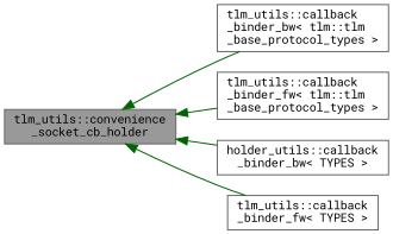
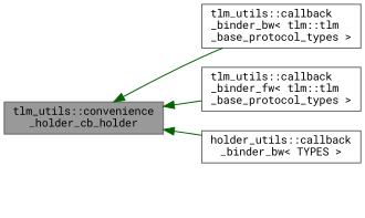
  digraph {
    fontname="Roboto Mono"
    rankdir=LR
    node [color=gray40 fillcolor=white fontname="Roboto Mono" fontsize=10 shape=box style=filled]
    edge [color=darkgreen dir=back fontname="Roboto Mono" fontsize=10 labelfontname=FreeSans labelfontsize=10 style=solid]
-   n1 [fillcolor=grey60 fontcolor=black height=0.2 label="tlm_utils::convenience\l_socket_cb_holder" width=0.4]
+   n1 [fillcolor=grey60 fontcolor=black height=0.2 label="tlm_utils::convenience\l_holder_cb_holder" width=0.4]
    n2 [height=0.2 label="tlm_utils::callback\l_binder_bw\< tlm::tlm\l_base_protocol_types \>" width=0.4]
    n3 [height=0.2 label="tlm_utils::callback\l_binder_fw\< tlm::tlm\l_base_protocol_types \>" width=0.4]
    n4 [height=0.2 label="holder_utils::callback\l_binder_bw\< TYPES \>" width=0.4]
-   n5 [height=0.2 label="tlm_utils::callback\l_binder_fw\< TYPES \>" width=0.4]
    n1 -> n2
    n1 -> n3
    n1 -> n4
-   n1 -> n5
  }
